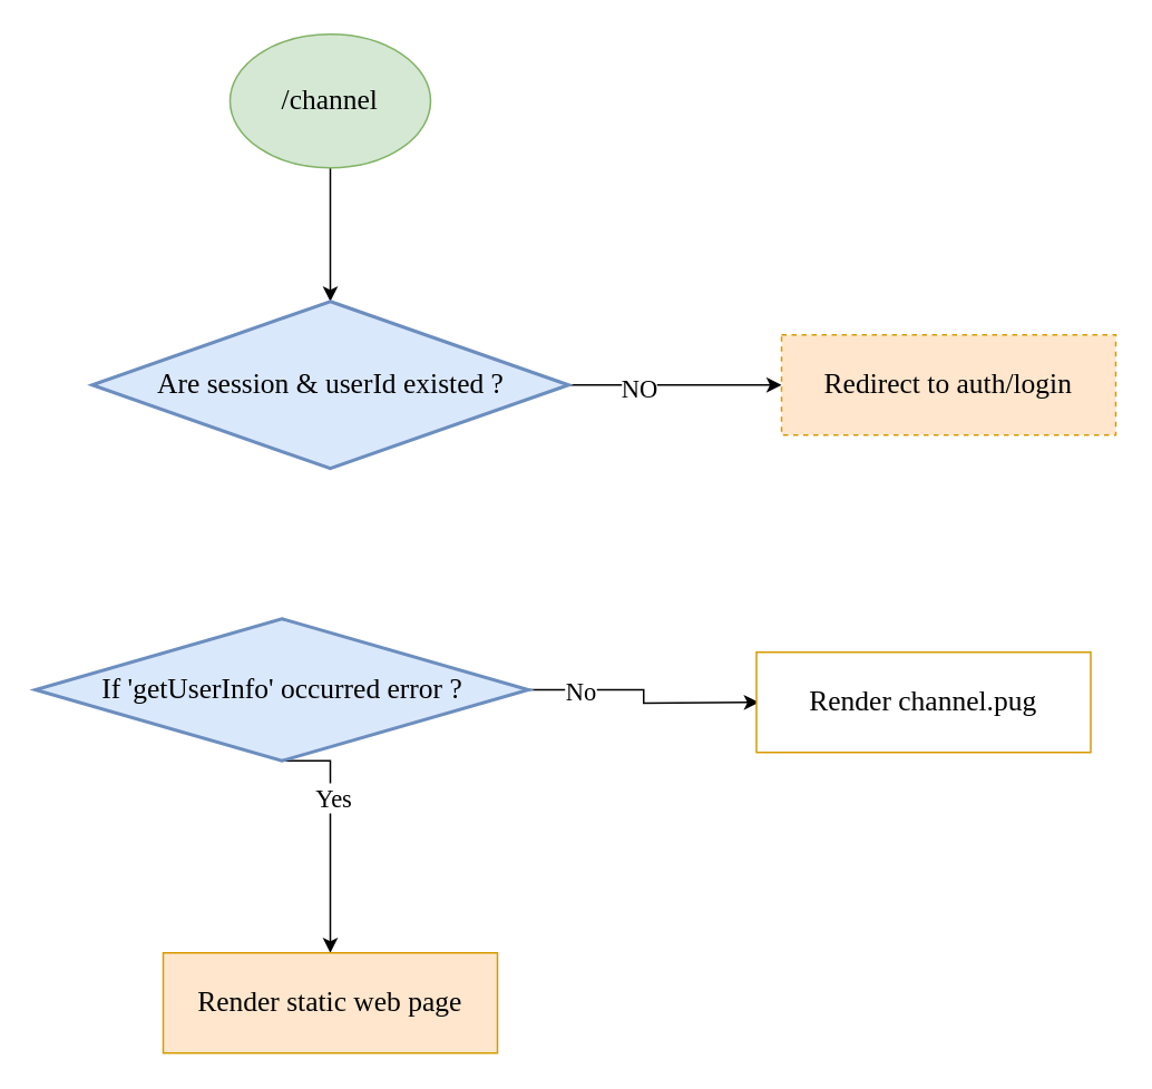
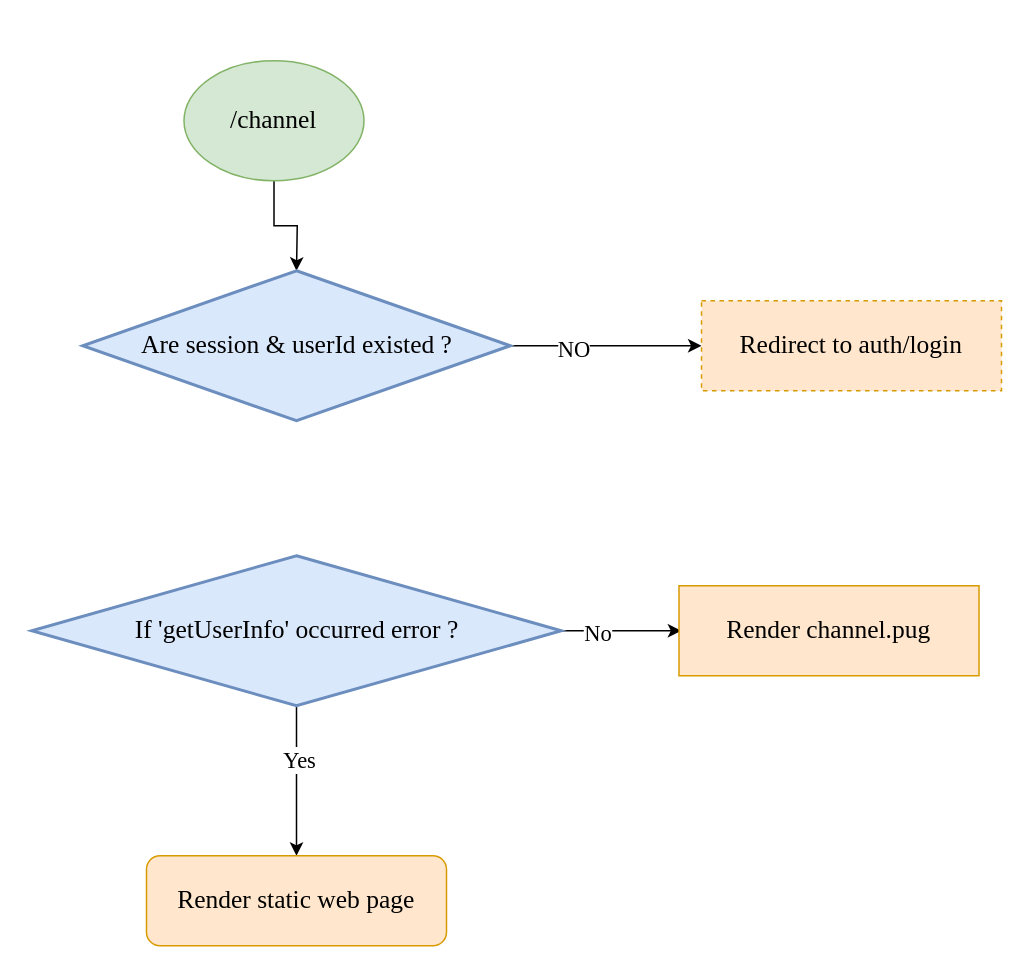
  <mxCell id="0" />
  <mxCell id="1" parent="0" />
  <mxCell id="2" value="" style="edgeStyle=orthogonalEdgeStyle;rounded=0;orthogonalLoop=1;jettySize=auto;html=1;" edge="1" parent="1" source="3"><mxGeometry relative="1" as="geometry"><mxPoint x="197" y="180" as="targetPoint" /></mxGeometry></mxCell>
- <mxCell id="3" value="&lt;font style=&quot;font-size: 17px&quot; face=&quot;Comic Sans MS&quot;&gt;/channel&lt;/font&gt;" style="ellipse;whiteSpace=wrap;html=1;fillColor=#d5e8d4;strokeColor=#82b366;" vertex="1" parent="1"><mxGeometry x="137" y="20" width="120" height="80" as="geometry" /></mxCell>
+ <mxCell id="3" value="&lt;font style=&quot;font-size: 17px&quot; face=&quot;Comic Sans MS&quot;&gt;/channel&lt;/font&gt;" style="ellipse;whiteSpace=wrap;html=1;fillColor=#d5e8d4;strokeColor=#82b366;" vertex="1" parent="1"><mxGeometry x="122" y="40" width="120" height="80" as="geometry" /></mxCell>
  <mxCell id="4" value="" style="edgeStyle=orthogonalEdgeStyle;rounded=0;orthogonalLoop=1;jettySize=auto;html=1;entryX=0;entryY=0.5;entryDx=0;entryDy=0;" edge="1" parent="1" source="6" target="12"><mxGeometry relative="1" as="geometry"><mxPoint x="419.5" y="230" as="targetPoint" /></mxGeometry></mxCell>
  <mxCell id="5" value="&lt;font style=&quot;font-size: 15px&quot; face=&quot;Comic Sans MS&quot;&gt;NO&lt;/font&gt;" style="text;html=1;resizable=0;points=[];align=center;verticalAlign=middle;labelBackgroundColor=#ffffff;" vertex="1" connectable="0" parent="4"><mxGeometry x="-0.349" y="-1" relative="1" as="geometry"><mxPoint as="offset" /></mxGeometry></mxCell>
  <mxCell id="6" value="&lt;font style=&quot;font-size: 17px&quot; face=&quot;Comic Sans MS&quot;&gt;Are session &amp;amp; userId existed ?&lt;/font&gt;" style="strokeWidth=2;html=1;shape=mxgraph.flowchart.decision;whiteSpace=wrap;fillColor=#dae8fc;strokeColor=#6c8ebf;" vertex="1" parent="1"><mxGeometry x="54.5" y="180" width="285" height="100" as="geometry" /></mxCell>
  <mxCell id="7" value="" style="edgeStyle=orthogonalEdgeStyle;rounded=0;orthogonalLoop=1;jettySize=auto;html=1;exitX=0.5;exitY=1;exitDx=0;exitDy=0;exitPerimeter=0;" edge="1" parent="1" source="11" target="13"><mxGeometry relative="1" as="geometry"><mxPoint x="197" y="490" as="sourcePoint" /><Array as="points"><mxPoint x="197" y="510" /><mxPoint x="197" y="510" /></Array></mxGeometry></mxCell>
  <mxCell id="8" value="&lt;font style=&quot;font-size: 15px&quot; face=&quot;Comic Sans MS&quot;&gt;Yes&lt;/font&gt;" style="text;html=1;resizable=0;points=[];align=center;verticalAlign=middle;labelBackgroundColor=#ffffff;" vertex="1" connectable="0" parent="7"><mxGeometry x="-0.3" y="1" relative="1" as="geometry"><mxPoint as="offset" /></mxGeometry></mxCell>
  <mxCell id="9" value="" style="edgeStyle=orthogonalEdgeStyle;rounded=0;orthogonalLoop=1;jettySize=auto;html=1;" edge="1" parent="1" source="11"><mxGeometry relative="1" as="geometry"><mxPoint x="453.5" y="420" as="targetPoint" /></mxGeometry></mxCell>
  <mxCell id="10" value="&lt;font style=&quot;font-size: 15px&quot; face=&quot;Comic Sans MS&quot;&gt;No&lt;/font&gt;" style="text;html=1;resizable=0;points=[];align=center;verticalAlign=middle;labelBackgroundColor=#ffffff;" vertex="1" connectable="0" parent="9"><mxGeometry x="-0.762" y="-1" relative="1" as="geometry"><mxPoint x="13.5" y="-1" as="offset" /></mxGeometry></mxCell>
- <mxCell id="11" value="&lt;font style=&quot;font-size: 17px&quot; face=&quot;Comic Sans MS&quot;&gt;If 'getUserInfo' occurred error ?&lt;/font&gt;" style="strokeWidth=2;html=1;shape=mxgraph.flowchart.decision;whiteSpace=wrap;fillColor=#dae8fc;strokeColor=#6c8ebf;" vertex="1" parent="1"><mxGeometry x="20.5" y="370" width="295" height="85" as="geometry" /></mxCell>
+ <mxCell id="11" value="&lt;font style=&quot;font-size: 17px&quot; face=&quot;Comic Sans MS&quot;&gt;If 'getUserInfo' occurred error ?&lt;/font&gt;" style="strokeWidth=2;html=1;shape=mxgraph.flowchart.decision;whiteSpace=wrap;fillColor=#dae8fc;strokeColor=#6c8ebf;" vertex="1" parent="1"><mxGeometry x="20.5" y="370" width="353" height="100" as="geometry" /></mxCell>
  <mxCell id="12" value="&lt;font style=&quot;font-size: 17px&quot; face=&quot;Comic Sans MS&quot;&gt;Redirect to auth/login&lt;/font&gt;" style="rounded=0;whiteSpace=wrap;html=1;fillColor=#ffe6cc;strokeColor=#d79b00;dashed=1;" vertex="1" parent="1"><mxGeometry x="467" y="200" width="200" height="60" as="geometry" /></mxCell>
- <mxCell id="13" value="&lt;font style=&quot;font-size: 17px&quot; face=&quot;Comic Sans MS&quot;&gt;Render static web page&lt;/font&gt;" style="rounded=0;whiteSpace=wrap;html=1;fillColor=#ffe6cc;strokeColor=#d79b00;" vertex="1" parent="1"><mxGeometry x="97" y="570" width="200" height="60" as="geometry" /></mxCell>
- <mxCell id="14" value="&lt;font style=&quot;font-size: 17px&quot; face=&quot;Comic Sans MS&quot;&gt;Render channel.pug&lt;/font&gt;" style="rounded=0;whiteSpace=wrap;html=1;fillColor=#ffffff;strokeColor=#d79b00;" vertex="1" parent="1"><mxGeometry x="452" y="390" width="200" height="60" as="geometry" /></mxCell>
+ <mxCell id="13" value="&lt;font style=&quot;font-size: 17px&quot; face=&quot;Comic Sans MS&quot;&gt;Render static web page&lt;/font&gt;" style="whiteSpace=wrap;html=1;fillColor=#ffe6cc;strokeColor=#d79b00;rounded=1;" vertex="1" parent="1"><mxGeometry x="97" y="570" width="200" height="60" as="geometry" /></mxCell>
+ <mxCell id="14" value="&lt;font style=&quot;font-size: 17px&quot; face=&quot;Comic Sans MS&quot;&gt;Render channel.pug&lt;/font&gt;" style="rounded=0;whiteSpace=wrap;html=1;fillColor=#ffe6cc;strokeColor=#d79b00;" vertex="1" parent="1"><mxGeometry x="452" y="390" width="200" height="60" as="geometry" /></mxCell>
